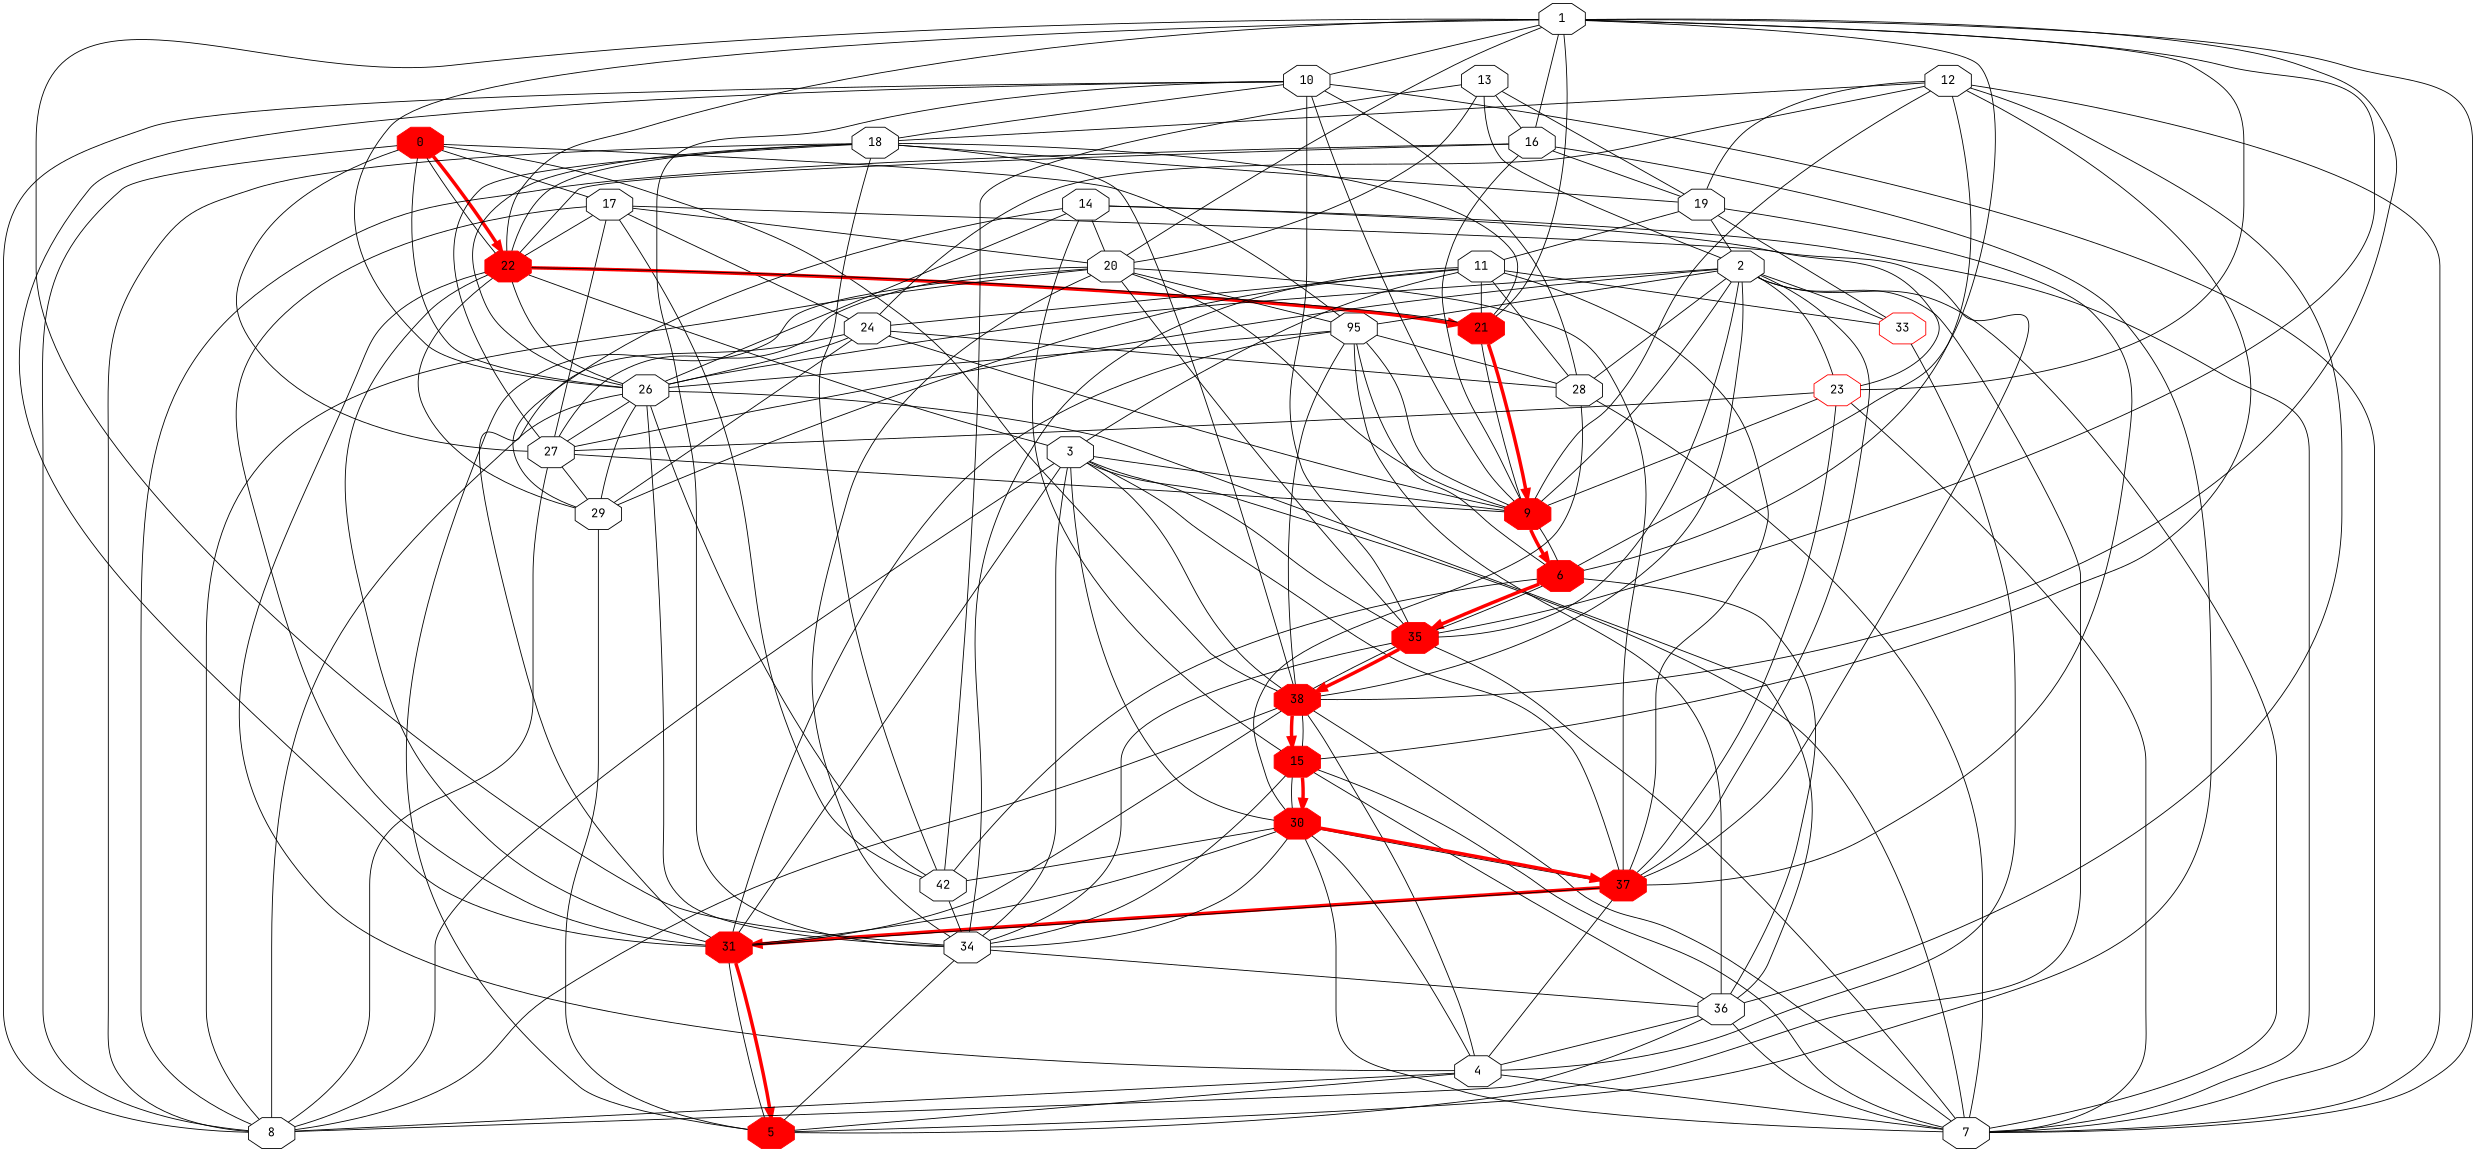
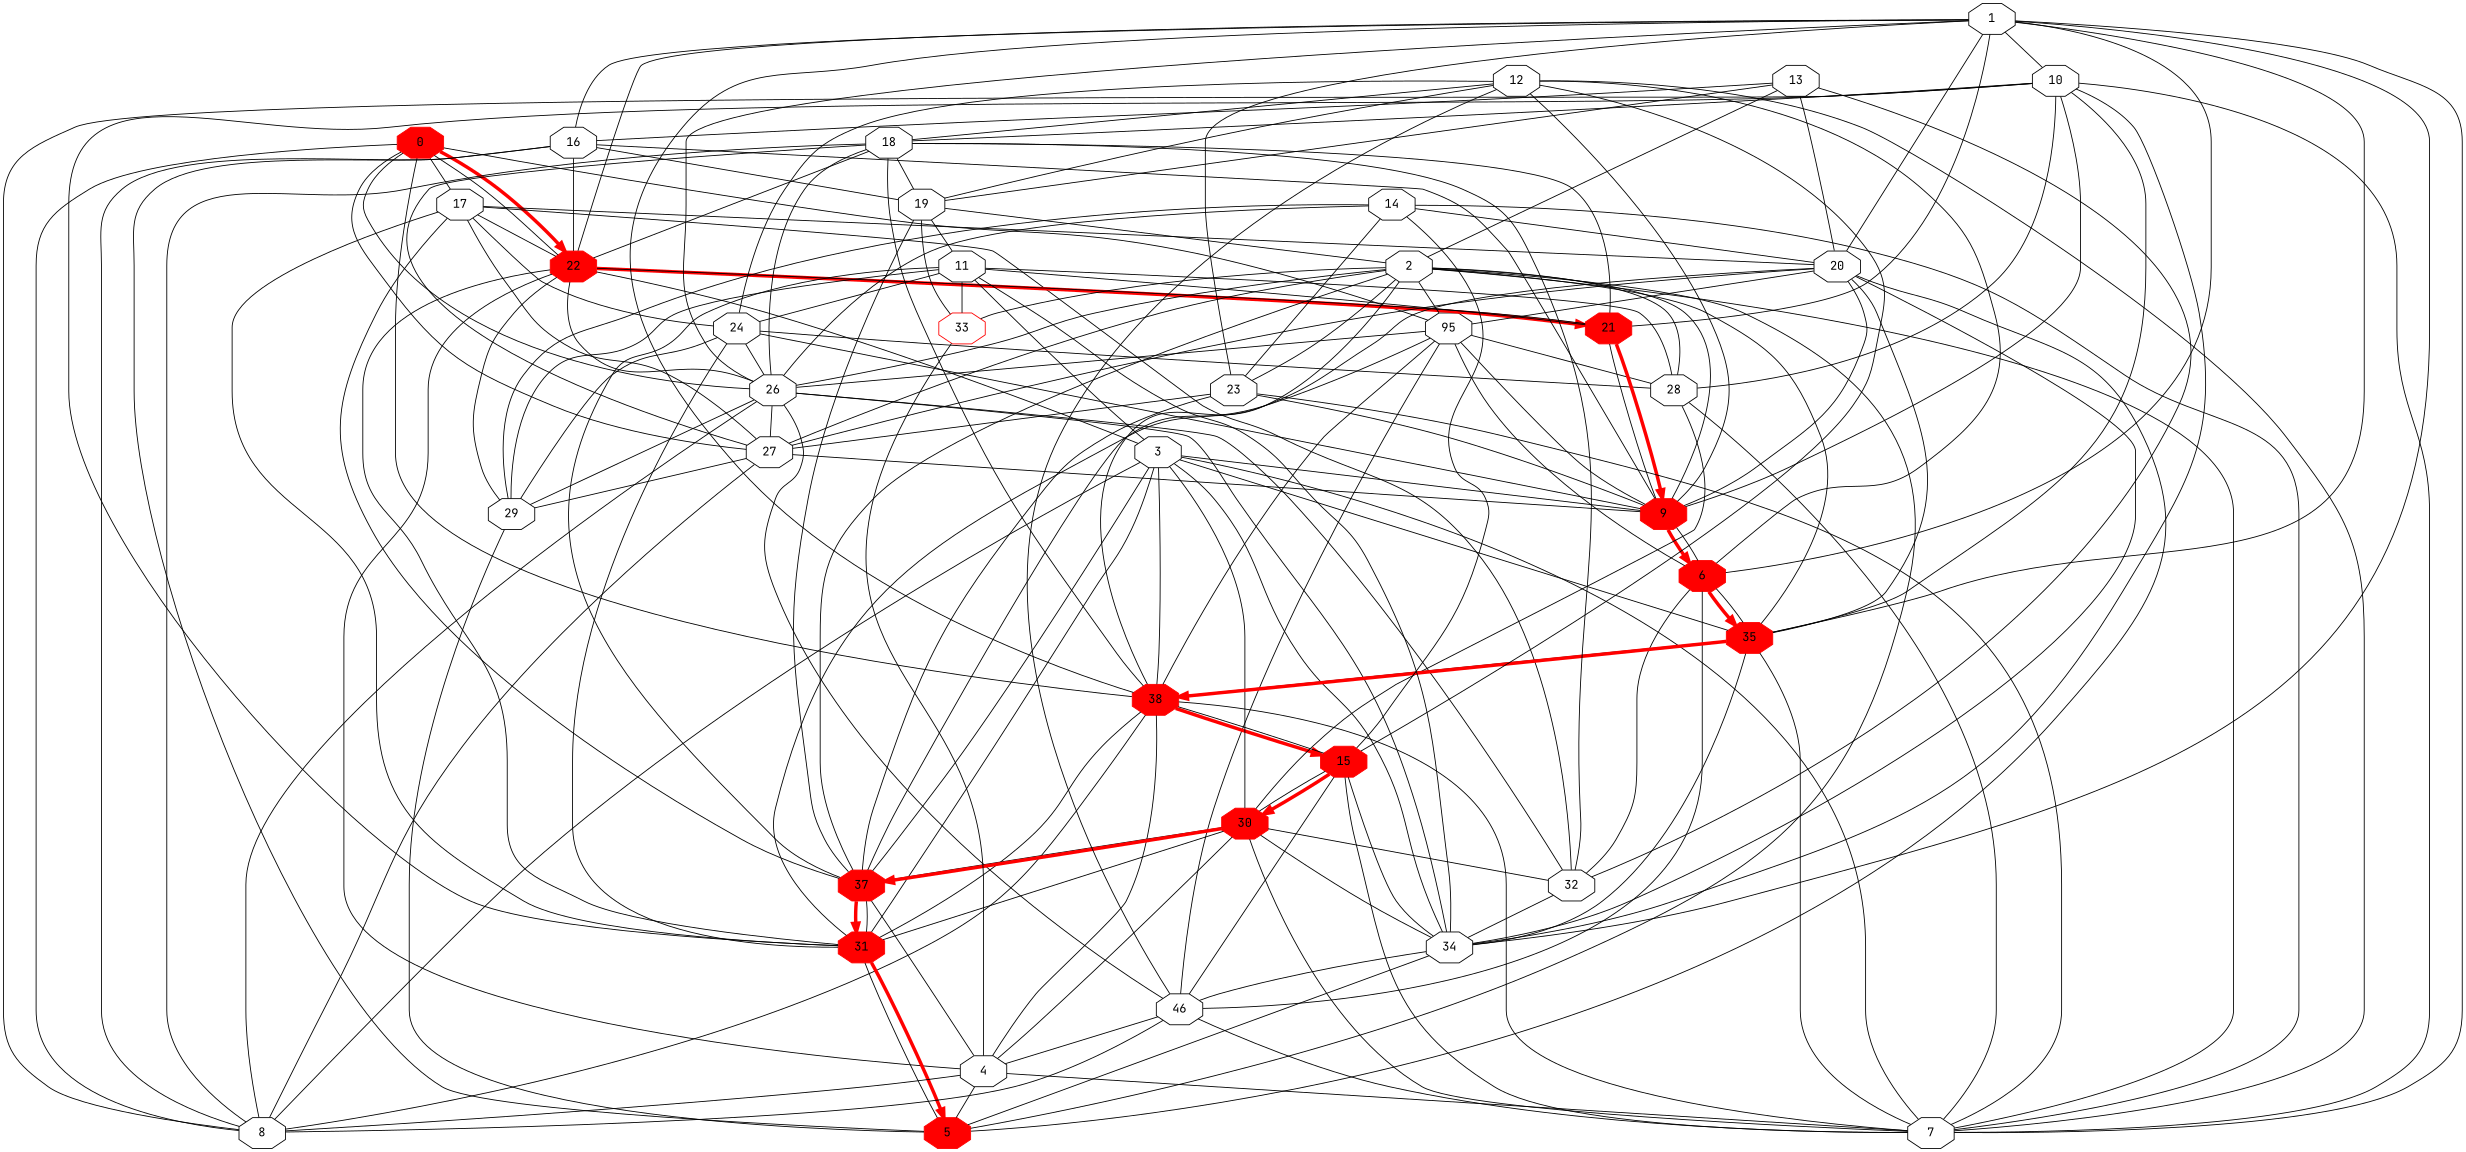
  digraph {
    fontname="JetBrains Mono"
    node [fontname="JetBrains Mono" shape=octagon]
    edge [arrowhead=none fontname="JetBrains Mono"]
    0 [color=red fillcolor=red style=filled]
    8
    17
    22 [color=red fillcolor=red style=filled]
    n5 [label=95]
    26
    27
    38 [color=red fillcolor=red style=filled]
    20
    37 [color=red fillcolor=red style=filled]
    31 [color=red fillcolor=red style=filled]
    24
-   32 [label=42]
+   32
    21 [color=red fillcolor=red style=filled]
    3
    4
    29
    6 [color=red fillcolor=red style=filled]
    9 [color=red fillcolor=red style=filled]
    28
-   36
+   36 [label=46]
    34
    7
    15 [color=red fillcolor=red style=filled]
    35 [color=red fillcolor=red style=filled]
    5 [color=red fillcolor=red style=filled]
    30 [color=red fillcolor=red style=filled]
    1
    10
    16
-   23 [color=red]
+   23
    18
    19
    2
    33 [color=red]
    11
    12
    13
    14
    0 -> 8
    0 -> 17
    0 -> 22
    0 -> 22 [color=red penwidth=4 arrowhead=""]
    0 -> n5
    0 -> 26
    0 -> 27
    0 -> 38
    17 -> 22
    17 -> 27
    17 -> 20
    17 -> 37
    17 -> 31
    17 -> 24
    17 -> 32
    22 -> 26
    22 -> 31
    22 -> 21 [color=red penwidth=4 arrowhead=""]
    22 -> 3
    22 -> 4
    22 -> 29
    n5 -> 26
    n5 -> 38
    n5 -> 31
    n5 -> 6
    n5 -> 9
    n5 -> 28
    n5 -> 36
    26 -> 8
    26 -> 27
    26 -> 32
    26 -> 29
    26 -> 36
    26 -> 34
    27 -> 8
    27 -> 29
    27 -> 9
    38 -> 8
    38 -> 4
    38 -> 7
    38 -> 15 [color=red penwidth=4 arrowhead=""]
-   20 -> 8
    20 -> n5
    20 -> 27
    20 -> 37
    20 -> 9
    20 -> 34
    20 -> 35
    20 -> 5
    37 -> 31 [color=red penwidth=4 arrowhead=""]
    37 -> 4
    31 -> 38
    31 -> 37
    31 -> 5
    31 -> 5 [color=red penwidth=4 arrowhead=""]
    24 -> 26
    24 -> 31
    24 -> 29
    24 -> 9
    24 -> 28
    32 -> 6
    32 -> 34
    21 -> 22
    21 -> 9
    21 -> 9 [color=red penwidth=4 arrowhead=""]
    3 -> 8
    3 -> 38
    3 -> 37
    3 -> 31
    3 -> 9
    3 -> 34
    3 -> 7
    3 -> 35
    3 -> 30
    4 -> 8
    4 -> 7
    4 -> 5
    29 -> 5
    6 -> 9
    6 -> 35 [color=red penwidth=4 arrowhead=""]
    9 -> 6 [color=red penwidth=4 arrowhead=""]
    28 -> 7
    28 -> 30
    36 -> 8
    36 -> 4
    36 -> 6
    36 -> 7
    34 -> 36
    34 -> 35
    34 -> 5
    15 -> 38
    15 -> 36
    15 -> 34
    15 -> 7
    15 -> 30
    15 -> 30 [color=red penwidth=4 arrowhead=""]
    35 -> 38
    35 -> 38 [color=red penwidth=4 arrowhead=""]
    35 -> 6
    35 -> 7
    30 -> 37
    30 -> 37 [color=red penwidth=4 arrowhead=""]
    30 -> 31
    30 -> 32
    30 -> 4
    30 -> 34
    30 -> 7
    1 -> 22
    1 -> 26
    1 -> 38
    1 -> 20
    1 -> 21
    1 -> 6
    1 -> 34
    1 -> 7
    1 -> 35
    1 -> 10
    1 -> 16
    1 -> 23
    10 -> 8
    10 -> 31
    10 -> 9
    10 -> 28
    10 -> 34
    10 -> 7
    10 -> 35
    10 -> 18
    16 -> 8
    16 -> 22
    16 -> 9
    16 -> 5
    16 -> 19
    23 -> 27
    23 -> 37
    23 -> 9
    23 -> 7
    18 -> 8
    18 -> 22
    18 -> 26
    18 -> 27
    18 -> 38
    18 -> 32
    18 -> 21
    18 -> 19
    19 -> 37
    19 -> 2
    19 -> 33
    19 -> 11
    2 -> n5
    2 -> 26
    2 -> 27
    2 -> 38
    2 -> 37
    2 -> 9
    2 -> 28
    2 -> 7
    2 -> 35
    2 -> 5
    2 -> 23
    2 -> 33
    33 -> 4
    11 -> 37
    11 -> 24
    11 -> 21
    11 -> 3
    11 -> 29
    11 -> 28
    11 -> 34
    11 -> 33
    12 -> 24
    12 -> 6
    12 -> 9
    12 -> 36
    12 -> 7
    12 -> 15
    12 -> 18
    12 -> 19
    13 -> 20
    13 -> 32
    13 -> 16
    13 -> 19
    13 -> 2
    14 -> 26
    14 -> 20
    14 -> 29
    14 -> 7
    14 -> 15
    14 -> 23
  }
